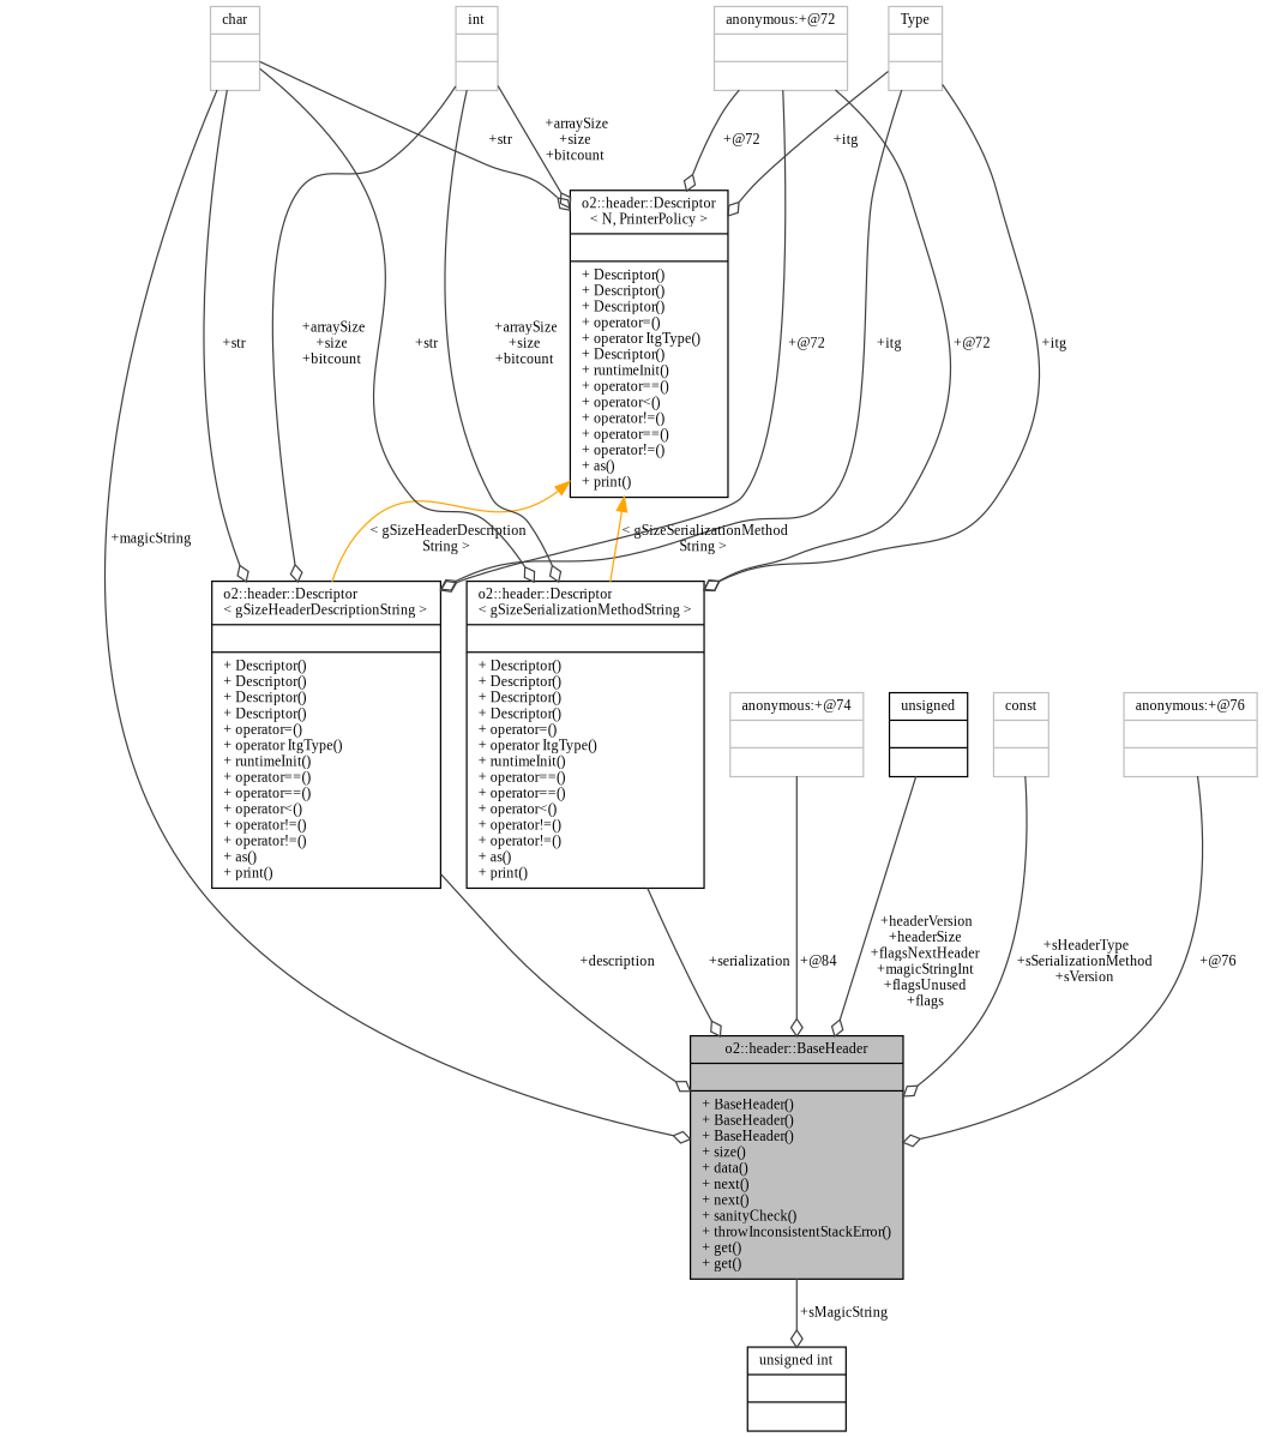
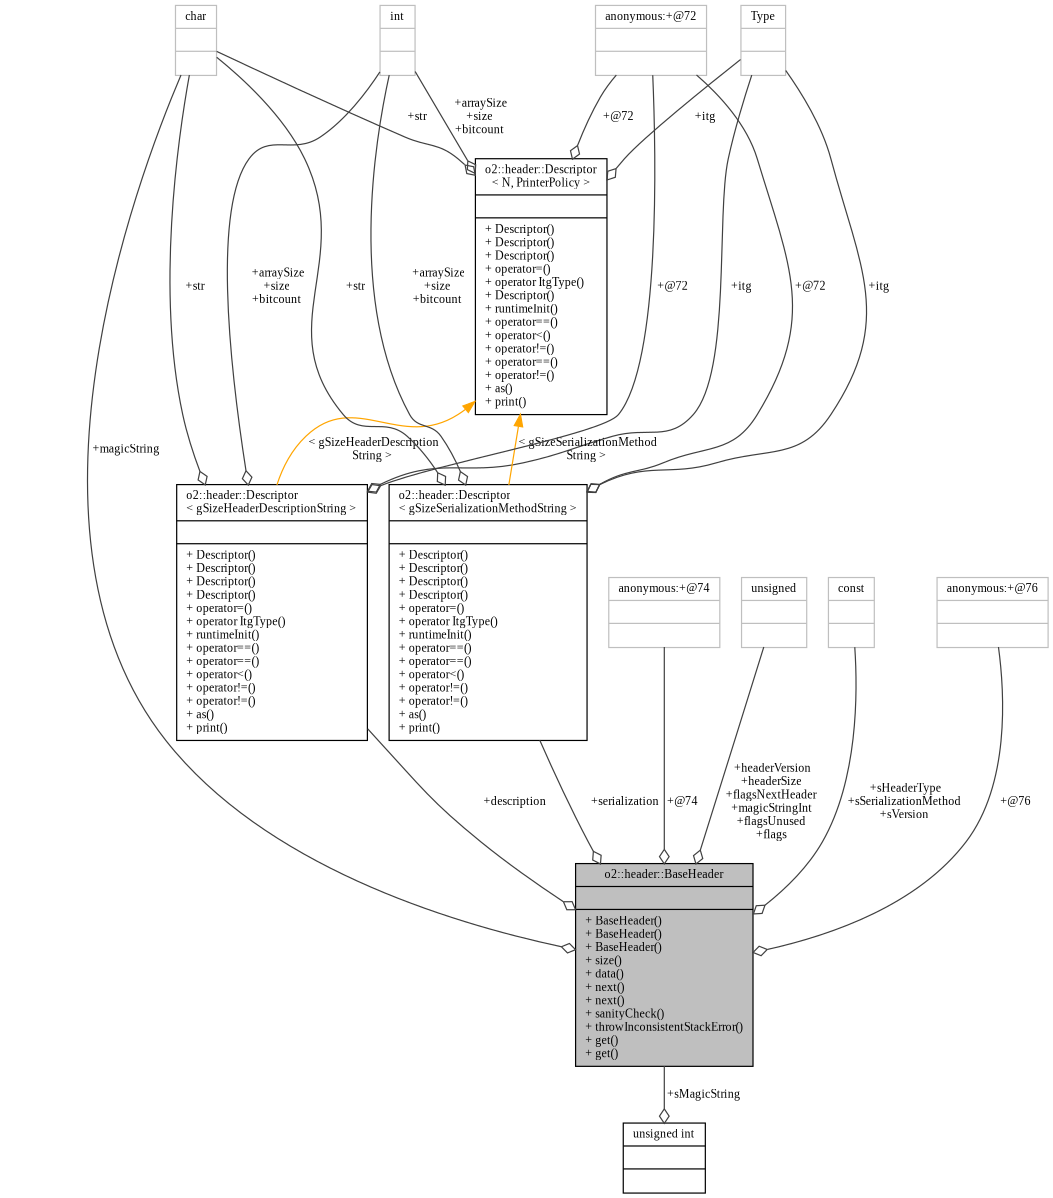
  digraph {
    fontname="Liberation Serif"
    node [color=grey75 fontname="Liberation Serif" fontsize=10 shape=record]
    edge [arrowhead=odiamond color=grey25 fontname="Liberation Serif" fontsize=10 labelfontname=Helvetica labelfontsize=10 style=solid]
    n1 [color=black fillcolor=grey75 fontcolor=black height=0.2 label="{o2::header::BaseHeader\n||+ BaseHeader()\l+ BaseHeader()\l+ BaseHeader()\l+ size()\l+ data()\l+ next()\l+ next()\l+ sanityCheck()\l+ throwInconsistentStackError()\l+ get()\l+ get()\l}" style=filled width=0.4]
    n2 [color=black height=0.2 label="{unsigned int\n||}" width=0.4]
    n3 [color=black height=0.2 label="{o2::header::Descriptor\l\< gSizeHeaderDescriptionString \>\n||+ Descriptor()\l+ Descriptor()\l+ Descriptor()\l+ Descriptor()\l+ operator=()\l+ operator ItgType()\l+ runtimeInit()\l+ operator==()\l+ operator==()\l+ operator\<()\l+ operator!=()\l+ operator!=()\l+ as()\l+ print()\l}" width=0.4]
    n4 [height=0.2 label="{Type\n||}" width=0.4]
    n5 [color=black height=0.2 label="{o2::header::Descriptor\l\< N, PrinterPolicy \>\n||+ Descriptor()\l+ Descriptor()\l+ Descriptor()\l+ operator=()\l+ operator ItgType()\l+ Descriptor()\l+ runtimeInit()\l+ operator==()\l+ operator\<()\l+ operator!=()\l+ operator==()\l+ operator!=()\l+ as()\l+ print()\l}" width=0.4]
    n6 [color=black height=0.2 label="{o2::header::Descriptor\l\< gSizeSerializationMethodString \>\n||+ Descriptor()\l+ Descriptor()\l+ Descriptor()\l+ Descriptor()\l+ operator=()\l+ operator ItgType()\l+ runtimeInit()\l+ operator==()\l+ operator==()\l+ operator\<()\l+ operator!=()\l+ operator!=()\l+ as()\l+ print()\l}" width=0.4]
    n7 [height=0.2 label="{char\n||}" width=0.4]
    n8 [height=0.2 label="{int\n||}" width=0.4]
    n9 [height=0.2 label="{anonymous:+@72\n||}" width=0.4]
    n10 [height=0.2 label="{anonymous:+@74\n||}" width=0.4]
-   n11 [color=black height=0.2 label="{unsigned\n||}" width=0.4]
+   n11 [height=0.2 label="{unsigned\n||}" width=0.4]
    n12 [height=0.2 label="{const\n||}" width=0.4]
    n13 [height=0.2 label="{anonymous:+@76\n||}" width=0.4]
    n1 -> n2 [label=" +sMagicString"]
    n3 -> n1 [label=" +description"]
    n4 -> n3 [label=" +itg"]
    n4 -> n5 [label=" +itg"]
    n4 -> n6 [label=" +itg"]
    n5 -> n3 [color=orange dir=back label=" \< gSizeHeaderDescription\lString \>" arrowhead=""]
    n5 -> n6 [color=orange dir=back label=" \< gSizeSerializationMethod\lString \>" arrowhead=""]
    n6 -> n1 [label=" +serialization"]
    n7 -> n1 [label=" +magicString"]
    n7 -> n3 [label=" +str"]
    n7 -> n5 [label=" +str"]
    n7 -> n6 [label=" +str"]
    n8 -> n3 [label=" +arraySize\n+size\n+bitcount"]
    n8 -> n5 [label=" +arraySize\n+size\n+bitcount"]
    n8 -> n6 [label=" +arraySize\n+size\n+bitcount"]
    n9 -> n3 [label=" +@72"]
    n9 -> n5 [label=" +@72"]
    n9 -> n6 [label=" +@72"]
-   n10 -> n1 [label=" +@84"]
+   n10 -> n1 [label=" +@74"]
    n11 -> n1 [label=" +headerVersion\n+headerSize\n+flagsNextHeader\n+magicStringInt\n+flagsUnused\n+flags"]
    n12 -> n1 [label=" +sHeaderType\n+sSerializationMethod\n+sVersion"]
    n13 -> n1 [label=" +@76"]
  }
